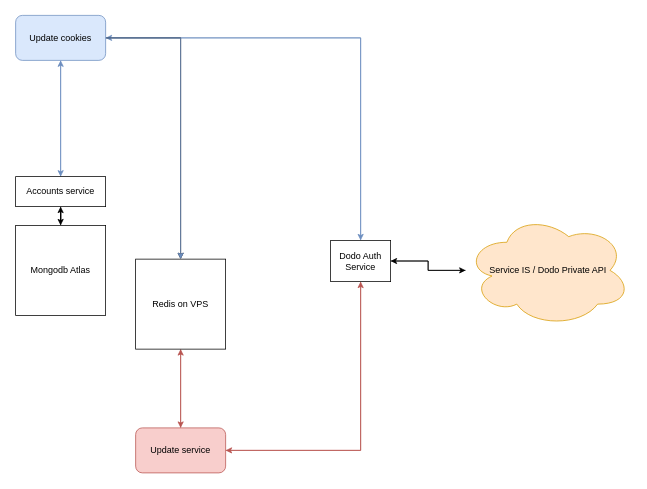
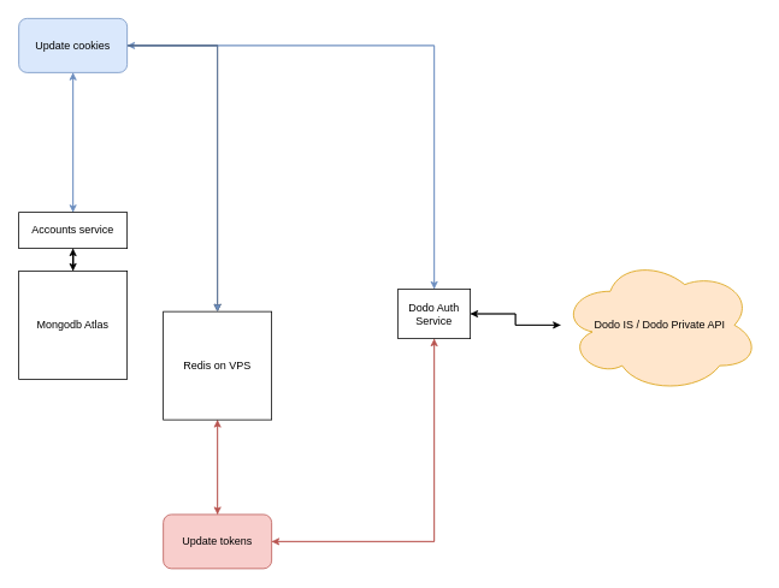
  <mxCell id="0" />
  <mxCell id="1" parent="0" />
  <mxCell id="2" style="edgeStyle=orthogonalEdgeStyle;rounded=0;orthogonalLoop=1;jettySize=auto;html=1;" edge="1" parent="1" source="3" target="6"><mxGeometry relative="1" as="geometry" /></mxCell>
  <mxCell id="3" value="Mongodb Atlas" style="rounded=0;whiteSpace=wrap;html=1;" vertex="1" parent="1"><mxGeometry x="20" y="300" width="120" height="120" as="geometry" /></mxCell>
  <mxCell id="4" style="edgeStyle=orthogonalEdgeStyle;rounded=0;orthogonalLoop=1;jettySize=auto;html=1;" edge="1" parent="1" source="6" target="3"><mxGeometry relative="1" as="geometry" /></mxCell>
  <mxCell id="5" style="edgeStyle=orthogonalEdgeStyle;rounded=0;orthogonalLoop=1;jettySize=auto;html=1;fillColor=#dae8fc;strokeColor=#6c8ebf;" edge="1" parent="1" source="6" target="17"><mxGeometry relative="1" as="geometry" /></mxCell>
  <mxCell id="6" value="Accounts service" style="rounded=0;whiteSpace=wrap;html=1;" vertex="1" parent="1"><mxGeometry x="20" y="235" width="120" height="40" as="geometry" /></mxCell>
  <mxCell id="7" style="edgeStyle=orthogonalEdgeStyle;rounded=0;orthogonalLoop=1;jettySize=auto;html=1;fillColor=#f8cecc;strokeColor=#b85450;" edge="1" parent="1" source="8" target="20"><mxGeometry relative="1" as="geometry" /></mxCell>
  <mxCell id="8" value="Redis on VPS" style="whiteSpace=wrap;html=1;aspect=fixed;" vertex="1" parent="1"><mxGeometry x="180" y="345" width="120" height="120" as="geometry" /></mxCell>
  <mxCell id="9" style="edgeStyle=orthogonalEdgeStyle;rounded=0;orthogonalLoop=1;jettySize=auto;html=1;fillColor=#dae8fc;strokeColor=#6c8ebf;" edge="1" parent="1" source="12" target="17"><mxGeometry relative="1" as="geometry"><Array as="points"><mxPoint x="480" y="50" /></Array></mxGeometry></mxCell>
  <mxCell id="10" style="edgeStyle=orthogonalEdgeStyle;rounded=0;orthogonalLoop=1;jettySize=auto;html=1;fillColor=#f8cecc;strokeColor=#b85450;" edge="1" parent="1" source="12" target="20"><mxGeometry relative="1" as="geometry"><Array as="points"><mxPoint x="480" y="600" /></Array></mxGeometry></mxCell>
  <mxCell id="11" style="edgeStyle=orthogonalEdgeStyle;rounded=0;orthogonalLoop=1;jettySize=auto;html=1;" edge="1" parent="1" source="12" target="22"><mxGeometry relative="1" as="geometry" /></mxCell>
  <mxCell id="12" value="Dodo Auth Service" style="whiteSpace=wrap;html=1;aspect=fixed;" vertex="1" parent="1"><mxGeometry x="440" y="320" width="80" height="55" as="geometry" /></mxCell>
  <mxCell id="13" style="edgeStyle=orthogonalEdgeStyle;rounded=0;orthogonalLoop=1;jettySize=auto;html=1;fillColor=#dae8fc;strokeColor=#6c8ebf;" edge="1" parent="1" source="17" target="6"><mxGeometry relative="1" as="geometry" /></mxCell>
  <mxCell id="14" style="edgeStyle=orthogonalEdgeStyle;rounded=0;orthogonalLoop=1;jettySize=auto;html=1;fillColor=#dae8fc;strokeColor=#6c8ebf;" edge="1" parent="1" source="17" target="12"><mxGeometry relative="1" as="geometry" /></mxCell>
  <mxCell id="15" style="edgeStyle=orthogonalEdgeStyle;rounded=0;orthogonalLoop=1;jettySize=auto;html=1;" edge="1" parent="1" source="17" target="8"><mxGeometry relative="1" as="geometry" /></mxCell>
  <mxCell id="16" style="edgeStyle=orthogonalEdgeStyle;rounded=0;orthogonalLoop=1;jettySize=auto;html=1;fillColor=#dae8fc;strokeColor=#6c8ebf;" edge="1" parent="1" source="17" target="8"><mxGeometry relative="1" as="geometry" /></mxCell>
  <mxCell id="17" value="Update cookies" style="rounded=1;whiteSpace=wrap;html=1;fillColor=#dae8fc;strokeColor=#6c8ebf;" vertex="1" parent="1"><mxGeometry x="20" y="20" width="120" height="60" as="geometry" /></mxCell>
  <mxCell id="18" style="edgeStyle=orthogonalEdgeStyle;rounded=0;orthogonalLoop=1;jettySize=auto;html=1;fillColor=#f8cecc;strokeColor=#b85450;" edge="1" parent="1" source="20" target="8"><mxGeometry relative="1" as="geometry" /></mxCell>
  <mxCell id="19" style="edgeStyle=orthogonalEdgeStyle;rounded=0;orthogonalLoop=1;jettySize=auto;html=1;fillColor=#f8cecc;strokeColor=#b85450;" edge="1" parent="1" source="20" target="12"><mxGeometry relative="1" as="geometry" /></mxCell>
- <mxCell id="20" value="Update service" style="rounded=1;whiteSpace=wrap;html=1;fillColor=#f8cecc;strokeColor=#b85450;" vertex="1" parent="1"><mxGeometry x="180" y="570" width="120" height="60" as="geometry" /></mxCell>
+ <mxCell id="20" value="Update tokens" style="rounded=1;whiteSpace=wrap;html=1;fillColor=#f8cecc;strokeColor=#b85450;" vertex="1" parent="1"><mxGeometry x="180" y="570" width="120" height="60" as="geometry" /></mxCell>
  <mxCell id="21" style="edgeStyle=orthogonalEdgeStyle;rounded=0;orthogonalLoop=1;jettySize=auto;html=1;" edge="1" parent="1" source="22" target="12"><mxGeometry relative="1" as="geometry" /></mxCell>
- <mxCell id="22" value="Service IS / Dodo Private API" style="ellipse;shape=cloud;whiteSpace=wrap;html=1;fillColor=#ffe6cc;strokeColor=#d79b00;" vertex="1" parent="1"><mxGeometry x="620" y="285" width="220" height="150" as="geometry" /></mxCell>
+ <mxCell id="22" value="Dodo IS / Dodo Private API" style="ellipse;shape=cloud;whiteSpace=wrap;html=1;fillColor=#ffe6cc;strokeColor=#d79b00;" vertex="1" parent="1"><mxGeometry x="620" y="285" width="220" height="150" as="geometry" /></mxCell>
